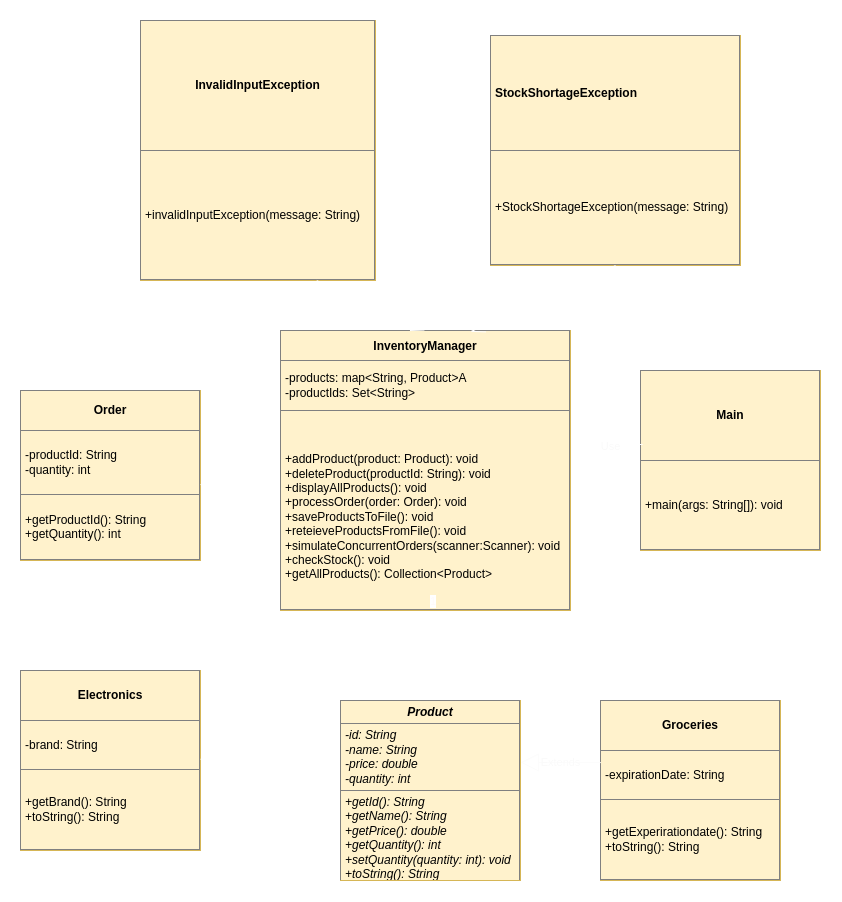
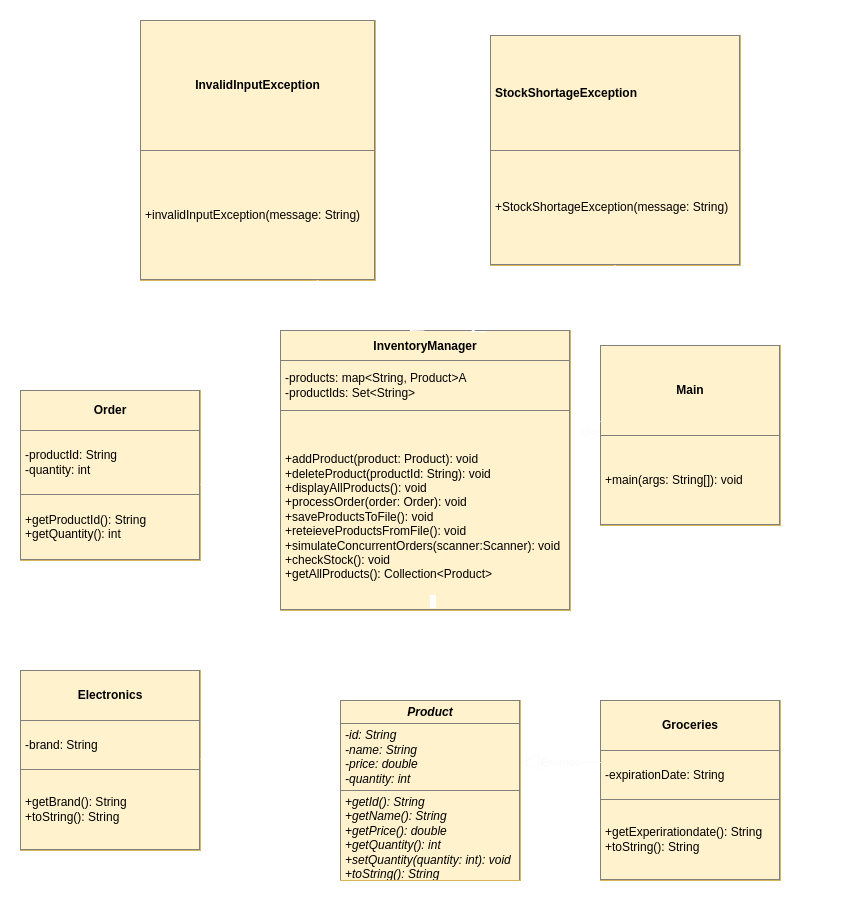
  <mxCell id="0" />
  <mxCell id="1" parent="0" />
  <mxCell id="2" value="&lt;table style=&quot;width:100%;height:100%;border-collapse:collapse;&quot; cellpadding=&quot;4&quot; height=&quot;100%&quot; width=&quot;100%&quot; border=&quot;1&quot;&gt;&lt;tbody&gt;&lt;tr&gt;&lt;th&gt;Product&lt;/th&gt;&lt;/tr&gt;&lt;tr&gt;&lt;td&gt;&lt;div style=&quot;text-align: left;&quot;&gt;&lt;span style=&quot;background-color: transparent;&quot;&gt;-id: String&lt;/span&gt;&lt;/div&gt;&lt;div style=&quot;text-align: left;&quot;&gt;&lt;span style=&quot;background-color: transparent;&quot;&gt;-name: String&lt;/span&gt;&lt;/div&gt;&lt;div style=&quot;text-align: left;&quot;&gt;&lt;span style=&quot;background-color: transparent;&quot;&gt;-price: double&lt;/span&gt;&lt;/div&gt;&lt;div style=&quot;text-align: left;&quot;&gt;&lt;span style=&quot;background-color: transparent;&quot;&gt;-quantity: int&lt;/span&gt;&lt;/div&gt;&lt;/td&gt;&lt;/tr&gt;&lt;tr&gt;&lt;td&gt;&lt;div style=&quot;text-align: left;&quot;&gt;&lt;span style=&quot;background-color: transparent;&quot;&gt;+getId(): String&lt;/span&gt;&lt;/div&gt;&lt;div style=&quot;text-align: left;&quot;&gt;&lt;span style=&quot;background-color: transparent;&quot;&gt;+getName(): String&lt;/span&gt;&lt;/div&gt;&lt;div style=&quot;text-align: left;&quot;&gt;&lt;span style=&quot;background-color: transparent;&quot;&gt;+getPrice(): double&lt;/span&gt;&lt;/div&gt;&lt;div style=&quot;text-align: left;&quot;&gt;&lt;span style=&quot;background-color: transparent;&quot;&gt;+getQuantity(): int&lt;/span&gt;&lt;/div&gt;&lt;div style=&quot;text-align: left;&quot;&gt;&lt;span style=&quot;background-color: transparent;&quot;&gt;+setQuantity(quantity: int): void&lt;/span&gt;&lt;/div&gt;&lt;div style=&quot;text-align: left;&quot;&gt;&lt;span style=&quot;background-color: transparent;&quot;&gt;+toString(): String&lt;/span&gt;&lt;/div&gt;&lt;/td&gt;&lt;/tr&gt;&lt;/tbody&gt;&lt;/table&gt;" style="text;html=1;whiteSpace=wrap;overflow=fill;fillColor=#fff2cc;strokeColor=#d6b656;fontStyle=2;fontFamily=Helvetica;horizontal=1;align=center;verticalAlign=middle;labelPosition=center;verticalLabelPosition=middle;textDirection=ltr;labelBackgroundColor=none;labelBorderColor=none;spacingTop=0;spacing=2;spacingLeft=0;" vertex="1" parent="1"><mxGeometry x="340" y="700" width="180" height="180" as="geometry" /></mxCell>
  <mxCell id="3" value="&lt;table border=&quot;1&quot; width=&quot;100%&quot; height=&quot;100%&quot; cellpadding=&quot;4&quot; style=&quot;width:100%;height:100%;border-collapse:collapse;&quot;&gt;&lt;tbody&gt;&lt;tr&gt;&lt;th&gt;StockShortageException&lt;/th&gt;&lt;/tr&gt;&lt;tr&gt;&lt;td&gt;+StockShortageException(message: String)&lt;/td&gt;&lt;/tr&gt;&lt;/tbody&gt;&lt;/table&gt;" style="text;html=1;whiteSpace=wrap;strokeColor=#d6b656;fillColor=#fff2cc;overflow=fill;align=left;" vertex="1" parent="1"><mxGeometry x="490" y="35" width="250" height="230" as="geometry" /></mxCell>
  <mxCell id="4" value="&lt;table border=&quot;1&quot; width=&quot;100%&quot; height=&quot;100%&quot; cellpadding=&quot;4&quot; style=&quot;width:100%;height:100%;border-collapse:collapse;&quot;&gt;&lt;tbody&gt;&lt;tr&gt;&lt;th align=&quot;center&quot;&gt;Electronics&lt;/th&gt;&lt;/tr&gt;&lt;tr&gt;&lt;td&gt;-brand: String&lt;/td&gt;&lt;/tr&gt;&lt;tr&gt;&lt;td&gt;+getBrand(): String&lt;br&gt;+toString(): String&lt;/td&gt;&lt;/tr&gt;&lt;/tbody&gt;&lt;/table&gt;" style="text;html=1;whiteSpace=wrap;strokeColor=#d6b656;fillColor=#fff2cc;overflow=fill;" vertex="1" parent="1"><mxGeometry x="20" width="180" height="180" as="geometry" y="670" /></mxCell>
- <mxCell id="5" value="&lt;table border=&quot;1&quot; width=&quot;100%&quot; height=&quot;100%&quot; cellpadding=&quot;4&quot; style=&quot;width:100%;height:100%;border-collapse:collapse;&quot;&gt;&lt;tbody&gt;&lt;tr&gt;&lt;th align=&quot;center&quot;&gt;Main&lt;/th&gt;&lt;/tr&gt;&lt;tr&gt;&lt;td&gt;+main(args: String[]): void&lt;/td&gt;&lt;/tr&gt;&lt;/tbody&gt;&lt;/table&gt;" style="text;html=1;whiteSpace=wrap;strokeColor=#d6b656;fillColor=#fff2cc;overflow=fill;" vertex="1" parent="1"><mxGeometry x="640" y="370" width="180" height="180" as="geometry" /></mxCell>
+ <mxCell id="5" value="&lt;table border=&quot;1&quot; width=&quot;100%&quot; height=&quot;100%&quot; cellpadding=&quot;4&quot; style=&quot;width:100%;height:100%;border-collapse:collapse;&quot;&gt;&lt;tbody&gt;&lt;tr&gt;&lt;th align=&quot;center&quot;&gt;Main&lt;/th&gt;&lt;/tr&gt;&lt;tr&gt;&lt;td&gt;+main(args: String[]): void&lt;/td&gt;&lt;/tr&gt;&lt;/tbody&gt;&lt;/table&gt;" style="text;html=1;whiteSpace=wrap;strokeColor=#d6b656;fillColor=#fff2cc;overflow=fill;" vertex="1" parent="1"><mxGeometry x="600" y="345" width="180" height="180" as="geometry" /></mxCell>
  <mxCell id="6" value="&lt;table border=&quot;1&quot; width=&quot;100%&quot; height=&quot;100%&quot; cellpadding=&quot;4&quot; style=&quot;width:100%;height:100%;border-collapse:collapse;&quot;&gt;&lt;tbody&gt;&lt;tr&gt;&lt;th align=&quot;center&quot;&gt;InventoryManager&lt;/th&gt;&lt;/tr&gt;&lt;tr&gt;&lt;td&gt;-products: map&amp;lt;String, Product&amp;gt;A&lt;br&gt;-productIds: Set&amp;lt;String&amp;gt;&lt;/td&gt;&lt;/tr&gt;&lt;tr&gt;&lt;td&gt;&lt;br&gt;+addProduct(product: Product): void&lt;br&gt;+deleteProduct(productId: String): void&lt;br&gt;+displayAllProducts(): void&lt;br&gt;+processOrder(order: Order): void&lt;br&gt;+saveProductsToFile(): void&lt;br&gt;+reteieveProductsFromFile(): void&lt;br&gt;+simulateConcurrentOrders(scanner:Scanner): void&lt;br&gt;+checkStock(): void&lt;br&gt;+getAllProducts(): Collection&amp;lt;Product&amp;gt;&lt;/td&gt;&lt;/tr&gt;&lt;/tbody&gt;&lt;/table&gt;" style="text;html=1;whiteSpace=wrap;strokeColor=#d6b656;fillColor=#fff2cc;overflow=fill;" vertex="1" parent="1"><mxGeometry x="280" y="330" width="290" height="280" as="geometry" /></mxCell>
  <mxCell id="7" value="&lt;table style=&quot;width:100%;height:100%;border-collapse:collapse;&quot; cellpadding=&quot;4&quot; height=&quot;100%&quot; width=&quot;100%&quot; border=&quot;1&quot; align=&quot;center&quot;&gt;&lt;tbody&gt;&lt;tr&gt;&lt;th align=&quot;center&quot;&gt;Groceries&lt;/th&gt;&lt;/tr&gt;&lt;tr&gt;&lt;td&gt;-expirationDate: String&lt;/td&gt;&lt;/tr&gt;&lt;tr&gt;&lt;td&gt;+getExperirationdate(): String&lt;br&gt;+toString(): String&lt;/td&gt;&lt;/tr&gt;&lt;/tbody&gt;&lt;/table&gt;" style="text;html=1;whiteSpace=wrap;strokeColor=#d6b656;fillColor=#fff2cc;overflow=fill;" vertex="1" parent="1"><mxGeometry x="600" y="700" width="180" height="180" as="geometry" /></mxCell>
  <mxCell id="8" value="&lt;table border=&quot;1&quot; width=&quot;100%&quot; height=&quot;100%&quot; cellpadding=&quot;4&quot; style=&quot;width:100%;height:100%;border-collapse:collapse;&quot;&gt;&lt;tbody&gt;&lt;tr&gt;&lt;th align=&quot;center&quot;&gt;InvalidInputException&lt;/th&gt;&lt;/tr&gt;&lt;tr&gt;&lt;td&gt;+invalidInputException(message: String)&lt;/td&gt;&lt;/tr&gt;&lt;/tbody&gt;&lt;/table&gt;" style="text;html=1;whiteSpace=wrap;strokeColor=#d6b656;fillColor=#fff2cc;overflow=fill;" vertex="1" parent="1"><mxGeometry x="140" y="20" width="235" height="260" as="geometry" /></mxCell>
  <mxCell id="9" value="&lt;table border=&quot;1&quot; width=&quot;100%&quot; height=&quot;100%&quot; cellpadding=&quot;4&quot; style=&quot;width:100%;height:100%;border-collapse:collapse;&quot;&gt;&lt;tbody&gt;&lt;tr&gt;&lt;th align=&quot;center&quot;&gt;Order&lt;/th&gt;&lt;/tr&gt;&lt;tr&gt;&lt;td&gt;-productId: String&lt;br&gt;-quantity: int&lt;/td&gt;&lt;/tr&gt;&lt;tr&gt;&lt;td&gt;+getProductId(): String&lt;br&gt;+getQuantity(): int&lt;/td&gt;&lt;/tr&gt;&lt;/tbody&gt;&lt;/table&gt;" style="text;html=1;whiteSpace=wrap;strokeColor=#d6b656;fillColor=#fff2cc;overflow=fill;" vertex="1" parent="1"><mxGeometry x="20" y="390" width="180" height="170" as="geometry" /></mxCell>
  <mxCell id="10" value="Extends" style="endArrow=block;endSize=16;endFill=0;html=1;strokeColor=light-dark(#ffffff, #ededed);fontColor=light-dark(#ffffff, #ededed);labelBackgroundColor=none;" edge="1" parent="1"><mxGeometry width="160" relative="1" as="geometry"><mxPoint x="200" y="758.75" as="sourcePoint" /><mxPoint x="340" y="759" as="targetPoint" /><mxPoint as="offset" /></mxGeometry></mxCell>
  <mxCell id="11" value="Extends" style="endArrow=block;endSize=16;endFill=0;html=1;exitX=0.002;exitY=0.345;exitDx=0;exitDy=0;exitPerimeter=0;strokeColor=light-dark(#fcfcfc, #ededed);fontColor=light-dark(#fafafa, #ededed);labelBackgroundColor=none;" edge="1" parent="1" source="7"><mxGeometry width="160" relative="1" as="geometry"><mxPoint x="606.23" y="758.05" as="sourcePoint" /><mxPoint x="520" y="762" as="targetPoint" /></mxGeometry></mxCell>
  <mxCell id="12" value="" style="endArrow=circlePlus;startArrow=none;endFill=0;startFill=0;endSize=8;html=1;labelBackgroundColor=none;strokeColor=light-dark(#ffffff, #ededed);" edge="1" parent="1"><mxGeometry width="160" relative="1" as="geometry"><mxPoint x="200" y="484.09" as="sourcePoint" /><mxPoint x="280" y="484" as="targetPoint" /></mxGeometry></mxCell>
  <mxCell id="13" value="1" style="endArrow=open;html=1;endSize=12;startArrow=diamondThin;startSize=14;startFill=0;edgeStyle=orthogonalEdgeStyle;align=left;verticalAlign=bottom;entryX=0.5;entryY=0;entryDx=0;entryDy=0;exitX=0.5;exitY=1;exitDx=0;exitDy=0;fontColor=light-dark(#fffafa, #ededed);strokeColor=#FFFFFF;" edge="1" parent="1" source="6" target="2"><mxGeometry x="-1" y="3" relative="1" as="geometry"><mxPoint x="380" y="510" as="sourcePoint" /><mxPoint x="540" y="510" as="targetPoint" /><Array as="points"><mxPoint x="425" y="655" /><mxPoint x="430" y="655" /></Array></mxGeometry></mxCell>
  <mxCell id="14" value="Use" style="endArrow=open;endSize=12;dashed=1;html=1;entryX=1.014;entryY=0.412;entryDx=0;entryDy=0;entryPerimeter=0;exitX=0.012;exitY=0.411;exitDx=0;exitDy=0;exitPerimeter=0;strokeColor=#FFFFFF;fontColor=light-dark(#fafafa, #ededed);labelBackgroundColor=none;" edge="1" parent="1" source="5" target="6"><mxGeometry x="-0.061" y="1" width="160" relative="1" as="geometry"><mxPoint x="630" y="445" as="sourcePoint" /><mxPoint x="850" y="370" as="targetPoint" /><Array as="points" /><mxPoint as="offset" /></mxGeometry></mxCell>
  <mxCell id="15" value="" style="endArrow=open;endFill=1;endSize=12;html=1;exitX=0.5;exitY=1;exitDx=0;exitDy=0;entryX=0.655;entryY=0.005;entryDx=0;entryDy=0;entryPerimeter=0;strokeColor=#FFFFFF;" edge="1" parent="1" source="3" target="6"><mxGeometry width="160" relative="1" as="geometry"><mxPoint x="690" y="370" as="sourcePoint" /><mxPoint x="850" y="370" as="targetPoint" /><Array as="points" /></mxGeometry></mxCell>
  <mxCell id="16" value="" style="endArrow=open;endFill=1;endSize=12;html=1;exitX=0.75;exitY=1;exitDx=0;exitDy=0;entryX=0.5;entryY=0;entryDx=0;entryDy=0;strokeColor=#FFFFFF;" edge="1" parent="1" source="8" target="6"><mxGeometry width="160" relative="1" as="geometry"><mxPoint x="690" y="370" as="sourcePoint" /><mxPoint x="850" y="370" as="targetPoint" /></mxGeometry></mxCell>
